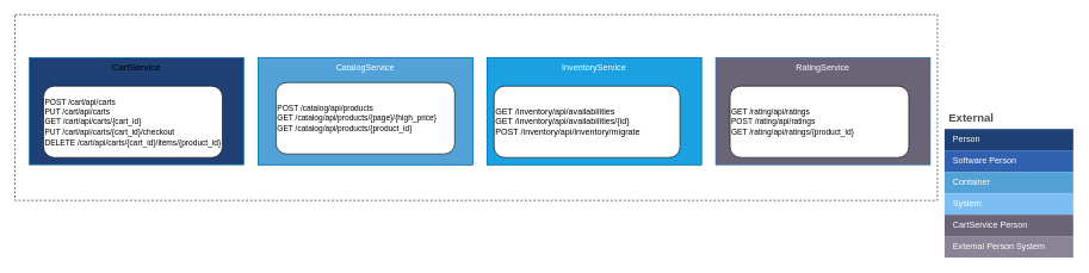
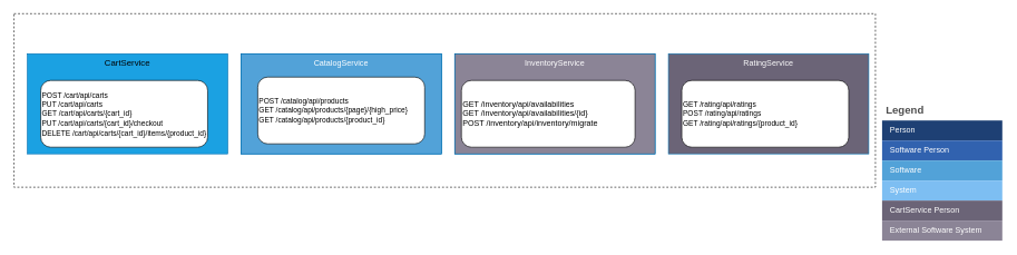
  <mxCell id="0" />
  <mxCell id="1" parent="0" />
  <mxCell id="2" value="" style="rounded=0;whiteSpace=wrap;html=1;dashed=1;fillColor=none;" vertex="1" parent="1"><mxGeometry x="20" y="20" width="1290" height="260" as="geometry" /></mxCell>
- <mxCell id="3" value="&lt;div style=&quot;&quot;&gt;&lt;span style=&quot;background-color: transparent; color: light-dark(rgb(0, 0, 0), rgb(255, 255, 255));&quot;&gt;&lt;font style=&quot;font-size: 13px;&quot;&gt;CartService&lt;/font&gt;&lt;/span&gt;&lt;/div&gt;" style="rounded=0;whiteSpace=wrap;html=1;align=center;verticalAlign=top;fillColor=#1e4074;fontColor=#ffffff;strokeColor=#006EAF;" vertex="1" parent="1"><mxGeometry x="40" y="80" width="300" height="150" as="geometry" /></mxCell>
+ <mxCell id="3" value="&lt;div style=&quot;&quot;&gt;&lt;span style=&quot;background-color: transparent; color: light-dark(rgb(0, 0, 0), rgb(255, 255, 255));&quot;&gt;&lt;font style=&quot;font-size: 13px;&quot;&gt;CartService&lt;/font&gt;&lt;/span&gt;&lt;/div&gt;" style="rounded=0;whiteSpace=wrap;html=1;align=center;verticalAlign=top;fillColor=#1ba1e2;fontColor=#ffffff;strokeColor=#006EAF;" vertex="1" parent="1"><mxGeometry x="40" y="80" width="300" height="150" as="geometry" /></mxCell>
  <mxCell id="4" value="&lt;font style=&quot;font-size: 11px;&quot;&gt;&lt;span style=&quot;background-color: transparent; color: light-dark(rgb(0, 0, 0), rgb(255, 255, 255));&quot;&gt;POST /cart/api/carts&lt;/span&gt;&lt;br&gt;&lt;span style=&quot;background-color: transparent; color: light-dark(rgb(0, 0, 0), rgb(255, 255, 255));&quot;&gt;PUT /cart/api/carts&lt;/span&gt;&lt;br&gt;&lt;span style=&quot;background-color: transparent; color: light-dark(rgb(0, 0, 0), rgb(255, 255, 255));&quot;&gt;GET /cart/api/carts/{cart_id}&lt;/span&gt;&lt;br&gt;&lt;span style=&quot;background-color: transparent; color: light-dark(rgb(0, 0, 0), rgb(255, 255, 255));&quot;&gt;PUT /cart/api/carts/{cart_id}/checkout&lt;/span&gt;&lt;br&gt;&lt;/font&gt;&lt;div&gt;&lt;font style=&quot;font-size: 11px;&quot;&gt;DELETE /cart/api/carts/{cart_id}/items/{product_id}&lt;/font&gt;&lt;/div&gt;" style="rounded=1;whiteSpace=wrap;html=1;align=left;" vertex="1" parent="1"><mxGeometry x="60" y="120" width="250" height="100" as="geometry" /></mxCell>
  <mxCell id="5" value="" style="group;fontColor=#ffffff;fillColor=#1ba1e2;strokeColor=#006EAF;" vertex="1" connectable="0" parent="1"><mxGeometry x="360" y="80" width="300" height="150" as="geometry" /></mxCell>
  <mxCell id="6" value="&lt;div style=&quot;&quot;&gt;CatalogService&lt;/div&gt;" style="rounded=0;whiteSpace=wrap;html=1;align=center;verticalAlign=top;fontColor=#ffffff;fillColor=#52a2d8;strokeColor=#006EAF;" vertex="1" parent="5"><mxGeometry width="300" height="150" as="geometry" /></mxCell>
  <mxCell id="7" value="&lt;div&gt;&lt;span style=&quot;font-size: 11px;&quot;&gt;POST /catalog/api/products&lt;/span&gt;&lt;/div&gt;&lt;div&gt;&lt;span style=&quot;font-size: 11px;&quot;&gt;GET /catalog/api/products/{page}/{high_price}&lt;/span&gt;&lt;/div&gt;&lt;div&gt;&lt;span style=&quot;font-size: 11px;&quot;&gt;GET /catalog/api/products/{product_id}&lt;/span&gt;&lt;/div&gt;" style="rounded=1;whiteSpace=wrap;html=1;align=left;" vertex="1" parent="5"><mxGeometry x="25" y="35" width="250" height="100" as="geometry" /></mxCell>
  <mxCell id="8" value="" style="group" vertex="1" connectable="0" parent="1"><mxGeometry x="1000" y="80" width="300" height="150" as="geometry" /></mxCell>
  <mxCell id="9" value="&lt;div style=&quot;&quot;&gt;RatingService&lt;/div&gt;" style="rounded=0;whiteSpace=wrap;html=1;align=center;verticalAlign=top;fillColor=#6b6477;fontColor=#ffffff;strokeColor=#006EAF;" vertex="1" parent="8"><mxGeometry width="300" height="150" as="geometry" /></mxCell>
  <mxCell id="10" value="&lt;div&gt;&lt;span style=&quot;font-size: 11px;&quot;&gt;GET /rating/api/ratings&lt;/span&gt;&lt;/div&gt;&lt;div&gt;&lt;span style=&quot;font-size: 11px;&quot;&gt;POST /rating/api/ratings&lt;/span&gt;&lt;/div&gt;&lt;div&gt;&lt;span style=&quot;font-size: 11px;&quot;&gt;GET /rating/api/ratings/{product_id}&lt;/span&gt;&lt;/div&gt;" style="rounded=1;whiteSpace=wrap;html=1;align=left;" vertex="1" parent="8"><mxGeometry x="20" y="40" width="250" height="100" as="geometry" /></mxCell>
  <mxCell id="11" value="" style="group;fillColor=#1ba1e2;fontColor=#ffffff;strokeColor=#006EAF;" vertex="1" connectable="0" parent="1"><mxGeometry x="680" y="80" width="300" height="150" as="geometry" /></mxCell>
- <mxCell id="12" value="&lt;div style=&quot;&quot;&gt;InventoryService&lt;/div&gt;" style="rounded=0;whiteSpace=wrap;html=1;align=center;verticalAlign=top;fillColor=#1ba1e2;fontColor=#ffffff;strokeColor=#006EAF;" vertex="1" parent="11"><mxGeometry width="300" height="150" as="geometry" /></mxCell>
+ <mxCell id="12" value="&lt;div style=&quot;&quot;&gt;InventoryService&lt;/div&gt;" style="rounded=0;whiteSpace=wrap;html=1;align=center;verticalAlign=top;fillColor=#8b8496;fontColor=#ffffff;strokeColor=#006EAF;" vertex="1" parent="11"><mxGeometry width="300" height="150" as="geometry" /></mxCell>
  <mxCell id="13" value="&lt;div&gt;GET /inventory/api/availabilities&lt;/div&gt;&lt;div&gt;GET /inventory/api/availabilities/{id}&lt;/div&gt;&lt;div&gt;POST /inventory/api/inventory/migrate&lt;/div&gt;" style="rounded=1;whiteSpace=wrap;html=1;align=left;" vertex="1" parent="11"><mxGeometry x="10" y="40" width="260" height="100" as="geometry" /></mxCell>
- <mxCell id="14" value="External" style="shape=table;startSize=30;container=1;collapsible=0;childLayout=tableLayout;fontSize=16;align=left;verticalAlign=top;fillColor=none;strokeColor=none;fontColor=#4D4D4D;fontStyle=1;spacingLeft=6;spacing=0;resizable=0;" vertex="1" parent="1"><mxGeometry x="1320" y="150" width="180" height="210" as="geometry" /></mxCell>
+ <mxCell id="14" value="Legend" style="shape=table;startSize=30;container=1;collapsible=0;childLayout=tableLayout;fontSize=16;align=left;verticalAlign=top;fillColor=none;strokeColor=none;fontColor=#4D4D4D;fontStyle=1;spacingLeft=6;spacing=0;resizable=0;" vertex="1" parent="1"><mxGeometry x="1320" y="150" width="180" height="210" as="geometry" /></mxCell>
  <mxCell id="15" value="" style="shape=tableRow;horizontal=0;startSize=0;swimlaneHead=0;swimlaneBody=0;strokeColor=inherit;top=0;left=0;bottom=0;right=0;collapsible=0;dropTarget=0;fillColor=none;points=[[0,0.5],[1,0.5]];portConstraint=eastwest;fontSize=12;" vertex="1" parent="14"><mxGeometry y="30" width="180" height="30" as="geometry" /></mxCell>
  <mxCell id="16" value="Person" style="shape=partialRectangle;html=1;whiteSpace=wrap;connectable=0;strokeColor=inherit;overflow=hidden;fillColor=#1E4074;top=0;left=0;bottom=0;right=0;pointerEvents=1;fontSize=12;align=left;fontColor=#FFFFFF;gradientColor=none;spacingLeft=10;spacingRight=4;" vertex="1" parent="15"><mxGeometry width="180" height="30" as="geometry"><mxRectangle width="180" height="30" as="alternateBounds" /></mxGeometry></mxCell>
  <mxCell id="17" value="" style="shape=tableRow;horizontal=0;startSize=0;swimlaneHead=0;swimlaneBody=0;strokeColor=inherit;top=0;left=0;bottom=0;right=0;collapsible=0;dropTarget=0;fillColor=none;points=[[0,0.5],[1,0.5]];portConstraint=eastwest;fontSize=12;" vertex="1" parent="14"><mxGeometry y="60" width="180" height="30" as="geometry" /></mxCell>
  <mxCell id="18" value="Software Person" style="shape=partialRectangle;html=1;whiteSpace=wrap;connectable=0;strokeColor=inherit;overflow=hidden;fillColor=#3162AF;top=0;left=0;bottom=0;right=0;pointerEvents=1;fontSize=12;align=left;fontColor=#FFFFFF;gradientColor=none;spacingLeft=10;spacingRight=4;" vertex="1" parent="17"><mxGeometry width="180" height="30" as="geometry"><mxRectangle width="180" height="30" as="alternateBounds" /></mxGeometry></mxCell>
  <mxCell id="19" value="" style="shape=tableRow;horizontal=0;startSize=0;swimlaneHead=0;swimlaneBody=0;strokeColor=inherit;top=0;left=0;bottom=0;right=0;collapsible=0;dropTarget=0;fillColor=none;points=[[0,0.5],[1,0.5]];portConstraint=eastwest;fontSize=12;" vertex="1" parent="14"><mxGeometry y="90" width="180" height="30" as="geometry" /></mxCell>
- <mxCell id="20" value="Container" style="shape=partialRectangle;html=1;whiteSpace=wrap;connectable=0;strokeColor=inherit;overflow=hidden;fillColor=#52a2d8;top=0;left=0;bottom=0;right=0;pointerEvents=1;fontSize=12;align=left;fontColor=#FFFFFF;gradientColor=none;spacingLeft=10;spacingRight=4;" vertex="1" parent="19"><mxGeometry width="180" height="30" as="geometry"><mxRectangle width="180" height="30" as="alternateBounds" /></mxGeometry></mxCell>
+ <mxCell id="20" value="Software" style="shape=partialRectangle;html=1;whiteSpace=wrap;connectable=0;strokeColor=inherit;overflow=hidden;fillColor=#52a2d8;top=0;left=0;bottom=0;right=0;pointerEvents=1;fontSize=12;align=left;fontColor=#FFFFFF;gradientColor=none;spacingLeft=10;spacingRight=4;" vertex="1" parent="19"><mxGeometry width="180" height="30" as="geometry"><mxRectangle width="180" height="30" as="alternateBounds" /></mxGeometry></mxCell>
  <mxCell id="21" value="" style="shape=tableRow;horizontal=0;startSize=0;swimlaneHead=0;swimlaneBody=0;strokeColor=inherit;top=0;left=0;bottom=0;right=0;collapsible=0;dropTarget=0;fillColor=none;points=[[0,0.5],[1,0.5]];portConstraint=eastwest;fontSize=12;" vertex="1" parent="14"><mxGeometry y="120" width="180" height="30" as="geometry" /></mxCell>
  <mxCell id="22" value="System" style="shape=partialRectangle;html=1;whiteSpace=wrap;connectable=0;strokeColor=inherit;overflow=hidden;fillColor=#7dbef2;top=0;left=0;bottom=0;right=0;pointerEvents=1;fontSize=12;align=left;fontColor=#FFFFFF;gradientColor=none;spacingLeft=10;spacingRight=4;" vertex="1" parent="21"><mxGeometry width="180" height="30" as="geometry"><mxRectangle width="180" height="30" as="alternateBounds" /></mxGeometry></mxCell>
  <mxCell id="23" value="" style="shape=tableRow;horizontal=0;startSize=0;swimlaneHead=0;swimlaneBody=0;strokeColor=inherit;top=0;left=0;bottom=0;right=0;collapsible=0;dropTarget=0;fillColor=none;points=[[0,0.5],[1,0.5]];portConstraint=eastwest;fontSize=12;" vertex="1" parent="14"><mxGeometry y="150" width="180" height="30" as="geometry" /></mxCell>
  <mxCell id="24" value="CartService Person" style="shape=partialRectangle;html=1;whiteSpace=wrap;connectable=0;strokeColor=inherit;overflow=hidden;fillColor=#6b6477;top=0;left=0;bottom=0;right=0;pointerEvents=1;fontSize=12;align=left;fontColor=#FFFFFF;gradientColor=none;spacingLeft=10;spacingRight=4;" vertex="1" parent="23"><mxGeometry width="180" height="30" as="geometry"><mxRectangle width="180" height="30" as="alternateBounds" /></mxGeometry></mxCell>
  <mxCell id="25" value="" style="shape=tableRow;horizontal=0;startSize=0;swimlaneHead=0;swimlaneBody=0;strokeColor=inherit;top=0;left=0;bottom=0;right=0;collapsible=0;dropTarget=0;fillColor=none;points=[[0,0.5],[1,0.5]];portConstraint=eastwest;fontSize=12;" vertex="1" parent="14"><mxGeometry y="180" width="180" height="30" as="geometry" /></mxCell>
- <mxCell id="26" value="External Person System" style="shape=partialRectangle;html=1;whiteSpace=wrap;connectable=0;strokeColor=inherit;overflow=hidden;fillColor=#8b8496;top=0;left=0;bottom=0;right=0;pointerEvents=1;fontSize=12;align=left;fontColor=#FFFFFF;gradientColor=none;spacingLeft=10;spacingRight=4;" vertex="1" parent="25"><mxGeometry width="180" height="30" as="geometry"><mxRectangle width="180" height="30" as="alternateBounds" /></mxGeometry></mxCell>
+ <mxCell id="26" value="External Software System" style="shape=partialRectangle;html=1;whiteSpace=wrap;connectable=0;strokeColor=inherit;overflow=hidden;fillColor=#8b8496;top=0;left=0;bottom=0;right=0;pointerEvents=1;fontSize=12;align=left;fontColor=#FFFFFF;gradientColor=none;spacingLeft=10;spacingRight=4;" vertex="1" parent="25"><mxGeometry width="180" height="30" as="geometry"><mxRectangle width="180" height="30" as="alternateBounds" /></mxGeometry></mxCell>
